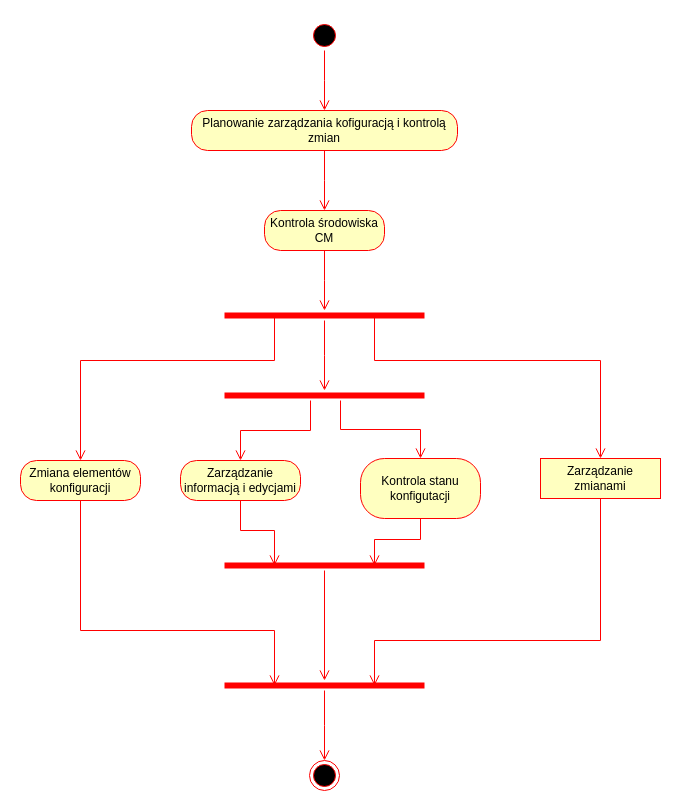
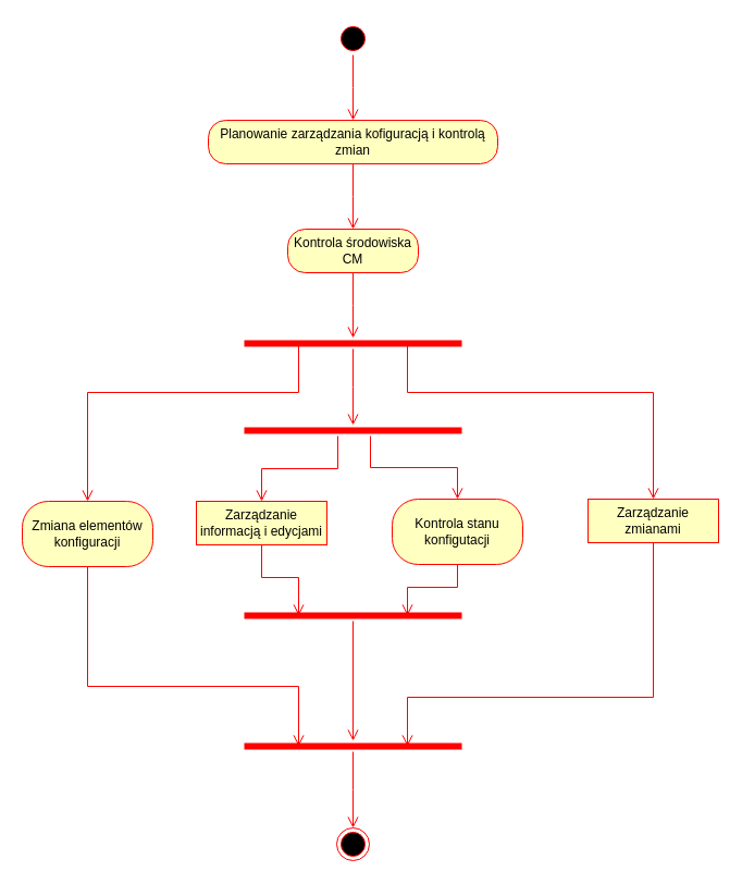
  <mxCell id="0" />
  <mxCell id="1" parent="0" />
  <mxCell id="2" value="" style="ellipse;html=1;shape=startState;fillColor=#000000;strokeColor=#ff0000;" vertex="1" parent="1"><mxGeometry x="309" width="30" height="30" as="geometry" y="20" /></mxCell>
  <mxCell id="3" value="" style="edgeStyle=orthogonalEdgeStyle;html=1;verticalAlign=bottom;endArrow=open;endSize=8;strokeColor=#ff0000;rounded=0;" edge="1" parent="1" source="2"><mxGeometry relative="1" as="geometry"><mxPoint x="324" y="110" as="targetPoint" /></mxGeometry></mxCell>
  <mxCell id="4" value="Planowanie zarządzania kofiguracją i kontrolą zmian" style="rounded=1;whiteSpace=wrap;html=1;arcSize=40;fontColor=#000000;fillColor=#ffffc0;strokeColor=#ff0000;" vertex="1" parent="1"><mxGeometry x="191" y="110" width="266" height="40" as="geometry" /></mxCell>
  <mxCell id="5" value="" style="edgeStyle=orthogonalEdgeStyle;html=1;verticalAlign=bottom;endArrow=open;endSize=8;strokeColor=#ff0000;rounded=0;" edge="1" parent="1" source="4"><mxGeometry relative="1" as="geometry"><mxPoint x="324" y="210" as="targetPoint" /></mxGeometry></mxCell>
  <mxCell id="6" value="Kontrola środowiska CM" style="rounded=1;whiteSpace=wrap;html=1;arcSize=40;fontColor=#000000;fillColor=#ffffc0;strokeColor=#ff0000;" vertex="1" parent="1"><mxGeometry x="264" y="210" width="120" height="40" as="geometry" /></mxCell>
  <mxCell id="7" value="" style="edgeStyle=orthogonalEdgeStyle;html=1;verticalAlign=bottom;endArrow=open;endSize=8;strokeColor=#ff0000;rounded=0;" edge="1" parent="1" source="6"><mxGeometry relative="1" as="geometry"><mxPoint x="324" y="310" as="targetPoint" /></mxGeometry></mxCell>
  <mxCell id="8" value="" style="shape=line;html=1;strokeWidth=6;strokeColor=#ff0000;" vertex="1" parent="1"><mxGeometry x="224" y="310" width="200" height="10" as="geometry" /></mxCell>
  <mxCell id="9" value="" style="edgeStyle=orthogonalEdgeStyle;html=1;verticalAlign=bottom;endArrow=open;endSize=8;strokeColor=#ff0000;rounded=0;" edge="1" parent="1" source="8"><mxGeometry relative="1" as="geometry"><mxPoint x="324" y="390" as="targetPoint" /></mxGeometry></mxCell>
  <mxCell id="10" value="" style="shape=line;html=1;strokeWidth=6;strokeColor=#ff0000;" vertex="1" parent="1"><mxGeometry x="224" y="390" width="200" height="10" as="geometry" /></mxCell>
  <mxCell id="11" value="" style="edgeStyle=orthogonalEdgeStyle;html=1;verticalAlign=bottom;endArrow=open;endSize=8;strokeColor=#ff0000;rounded=0;entryX=0.5;entryY=0;entryDx=0;entryDy=0;" edge="1" parent="1" source="10" target="12"><mxGeometry relative="1" as="geometry"><mxPoint x="324" y="470" as="targetPoint" /><Array as="points"><mxPoint x="310" y="430" /><mxPoint x="240" y="430" /></Array></mxGeometry></mxCell>
- <mxCell id="12" value="Zarządzanie informacją i edycjami" style="rounded=1;whiteSpace=wrap;html=1;arcSize=40;fontColor=#000000;fillColor=#ffffc0;strokeColor=#ff0000;" vertex="1" parent="1"><mxGeometry x="180" y="460" width="120" height="40" as="geometry" /></mxCell>
+ <mxCell id="12" value="Zarządzanie informacją i edycjami" style="whiteSpace=wrap;html=1;arcSize=40;fontColor=#000000;fillColor=#ffffc0;strokeColor=#ff0000;rounded=0;" vertex="1" parent="1"><mxGeometry x="180" y="460" width="120" height="40" as="geometry" /></mxCell>
  <mxCell id="13" value="" style="edgeStyle=orthogonalEdgeStyle;html=1;verticalAlign=bottom;endArrow=open;endSize=8;strokeColor=#ff0000;rounded=0;entryX=0.25;entryY=0.5;entryDx=0;entryDy=0;entryPerimeter=0;" edge="1" parent="1" source="12" target="21"><mxGeometry relative="1" as="geometry"><mxPoint x="240" y="560" as="targetPoint" /></mxGeometry></mxCell>
  <mxCell id="14" value="" style="edgeStyle=orthogonalEdgeStyle;html=1;verticalAlign=bottom;endArrow=open;endSize=8;strokeColor=#ff0000;rounded=0;exitX=0.25;exitY=0.5;exitDx=0;exitDy=0;exitPerimeter=0;entryX=0.5;entryY=0;entryDx=0;entryDy=0;" edge="1" parent="1" source="8" target="15"><mxGeometry relative="1" as="geometry"><mxPoint x="80" y="370" as="targetPoint" /><mxPoint x="334" y="410" as="sourcePoint" /><Array as="points"><mxPoint x="274" y="360" /><mxPoint x="80" y="360" /></Array></mxGeometry></mxCell>
- <mxCell id="15" value="Zmiana elementów konfiguracji" style="rounded=1;whiteSpace=wrap;html=1;arcSize=40;fontColor=#000000;fillColor=#ffffc0;strokeColor=#ff0000;" vertex="1" parent="1"><mxGeometry x="20" y="460" width="120" height="40" as="geometry" /></mxCell>
+ <mxCell id="15" value="Zmiana elementów konfiguracji" style="rounded=1;whiteSpace=wrap;html=1;arcSize=40;fontColor=#000000;fillColor=#ffffc0;strokeColor=#ff0000;" vertex="1" parent="1"><mxGeometry x="20" y="460" width="120" height="60" as="geometry" /></mxCell>
  <mxCell id="16" value="" style="edgeStyle=orthogonalEdgeStyle;html=1;verticalAlign=bottom;endArrow=open;endSize=8;strokeColor=#ff0000;rounded=0;entryX=0.25;entryY=0.5;entryDx=0;entryDy=0;entryPerimeter=0;" edge="1" parent="1" source="15" target="23"><mxGeometry relative="1" as="geometry"><mxPoint x="80" y="580" as="targetPoint" /><Array as="points"><mxPoint x="80" y="630" /><mxPoint x="274" y="630" /></Array></mxGeometry></mxCell>
  <mxCell id="17" value="Kontrola stanu konfigutacji" style="rounded=1;whiteSpace=wrap;html=1;arcSize=40;fontColor=#000000;fillColor=#ffffc0;strokeColor=#ff0000;" vertex="1" parent="1"><mxGeometry x="360" y="458" width="120" height="60" as="geometry" /></mxCell>
  <mxCell id="18" value="" style="edgeStyle=orthogonalEdgeStyle;html=1;verticalAlign=bottom;endArrow=open;endSize=8;strokeColor=#ff0000;rounded=0;entryX=0.75;entryY=0.5;entryDx=0;entryDy=0;entryPerimeter=0;" edge="1" parent="1" source="17" target="21"><mxGeometry relative="1" as="geometry"><mxPoint x="420" y="558" as="targetPoint" /></mxGeometry></mxCell>
  <mxCell id="19" value="Zarządzanie zmianami" style="whiteSpace=wrap;html=1;arcSize=40;fontColor=#000000;fillColor=#ffffc0;strokeColor=#ff0000;rounded=0;" vertex="1" parent="1"><mxGeometry x="540" y="458" width="120" height="40" as="geometry" /></mxCell>
  <mxCell id="20" value="" style="edgeStyle=orthogonalEdgeStyle;html=1;verticalAlign=bottom;endArrow=open;endSize=8;strokeColor=#ff0000;rounded=0;entryX=0.75;entryY=0.5;entryDx=0;entryDy=0;entryPerimeter=0;" edge="1" parent="1" source="19" target="23"><mxGeometry relative="1" as="geometry"><mxPoint x="600" y="558" as="targetPoint" /><Array as="points"><mxPoint x="600" y="640" /><mxPoint x="374" y="640" /></Array></mxGeometry></mxCell>
  <mxCell id="21" value="" style="shape=line;html=1;strokeWidth=6;strokeColor=#ff0000;" vertex="1" parent="1"><mxGeometry x="224" y="560" width="200" height="10" as="geometry" /></mxCell>
  <mxCell id="22" value="" style="edgeStyle=orthogonalEdgeStyle;html=1;verticalAlign=bottom;endArrow=open;endSize=8;strokeColor=#ff0000;rounded=0;" edge="1" parent="1" source="21" target="23"><mxGeometry relative="1" as="geometry"><mxPoint x="324" y="640" as="targetPoint" /></mxGeometry></mxCell>
  <mxCell id="23" value="" style="shape=line;html=1;strokeWidth=6;strokeColor=#ff0000;" vertex="1" parent="1"><mxGeometry x="224" y="680" width="200" height="10" as="geometry" /></mxCell>
  <mxCell id="24" value="" style="edgeStyle=orthogonalEdgeStyle;html=1;verticalAlign=bottom;endArrow=open;endSize=8;strokeColor=#ff0000;rounded=0;" edge="1" parent="1" source="23"><mxGeometry relative="1" as="geometry"><mxPoint x="324" y="760" as="targetPoint" /></mxGeometry></mxCell>
  <mxCell id="25" value="" style="ellipse;html=1;shape=endState;fillColor=#000000;strokeColor=#ff0000;" vertex="1" parent="1"><mxGeometry x="309" y="760" width="30" height="30" as="geometry" /></mxCell>
  <mxCell id="26" value="" style="edgeStyle=orthogonalEdgeStyle;html=1;verticalAlign=bottom;endArrow=open;endSize=8;strokeColor=#ff0000;rounded=0;entryX=0.5;entryY=0;entryDx=0;entryDy=0;" edge="1" parent="1" source="10" target="17"><mxGeometry relative="1" as="geometry"><mxPoint x="384" y="575" as="targetPoint" /><mxPoint x="430" y="508" as="sourcePoint" /><Array as="points"><mxPoint x="340" y="429" /><mxPoint x="420" y="429" /></Array></mxGeometry></mxCell>
  <mxCell id="27" value="" style="edgeStyle=orthogonalEdgeStyle;html=1;verticalAlign=bottom;endArrow=open;endSize=8;strokeColor=#ff0000;rounded=0;entryX=0.5;entryY=0;entryDx=0;entryDy=0;exitX=0.75;exitY=0.5;exitDx=0;exitDy=0;exitPerimeter=0;" edge="1" parent="1" source="8" target="19"><mxGeometry relative="1" as="geometry"><mxPoint x="430" y="468" as="targetPoint" /><mxPoint x="350" y="410" as="sourcePoint" /><Array as="points"><mxPoint x="374" y="360" /><mxPoint x="600" y="360" /></Array></mxGeometry></mxCell>
